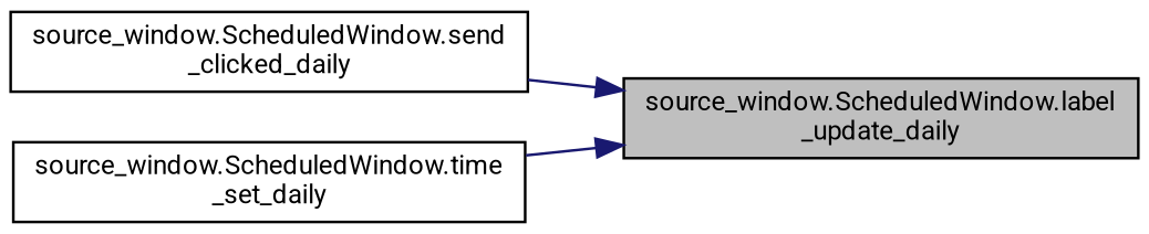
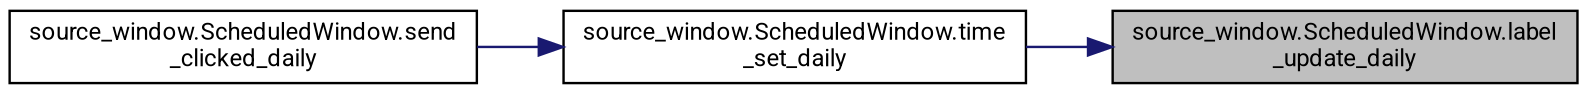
  digraph {
    fontname=Roboto
    rankdir=RL
    node [color=black fillcolor=white fontname=Roboto fontsize=10 shape=record style=filled]
    edge [color=midnightblue dir=back fontname=Roboto fontsize=10 labelfontname=Helvetica labelfontsize=10 style=solid]
    n1 [fillcolor=grey75 fontcolor=black height=0.2 label="source_window.ScheduledWindow.label\l_update_daily" width=0.4]
    n2 [height=0.2 label="source_window.ScheduledWindow.send\l_clicked_daily" width=0.4]
    n3 [height=0.2 label="source_window.ScheduledWindow.time\l_set_daily" width=0.4]
-   n1 -> n2
+   n3 -> n2
    n1 -> n3
  }
